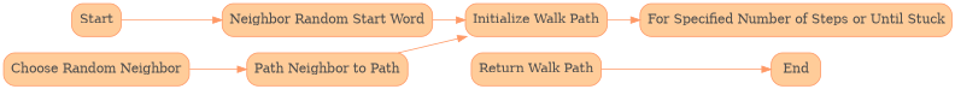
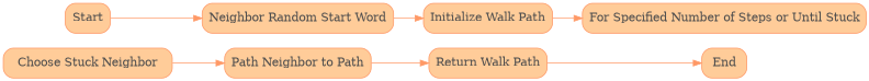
  digraph {
    rankdir=LR
    node [color="#FF9966" fillcolor="#FFCC99" fontcolor="#4d4d4d" shape=box style="rounded, filled"]
    edge [color="#FF9966" fontcolor="#CC6600" fontsize=10]
    n1 [label="Path Neighbor to Path"]
-   "Choose Random Neighbor"
+   "Choose Random Neighbor" [label="Choose Stuck Neighbor"]
    "Return Walk Path"
    "Initialize Walk Path"
    "For Specified Number of Steps or Until Stuck"
    End
    n7 [label="Neighbor Random Start Word"]
    Start
-   n1 -> "Initialize Walk Path"
+   n1 -> "Return Walk Path"
    "Choose Random Neighbor" -> n1
    "Return Walk Path" -> End
    "Initialize Walk Path" -> "For Specified Number of Steps or Until Stuck"
    n7 -> "Initialize Walk Path"
    Start -> n7
  }
